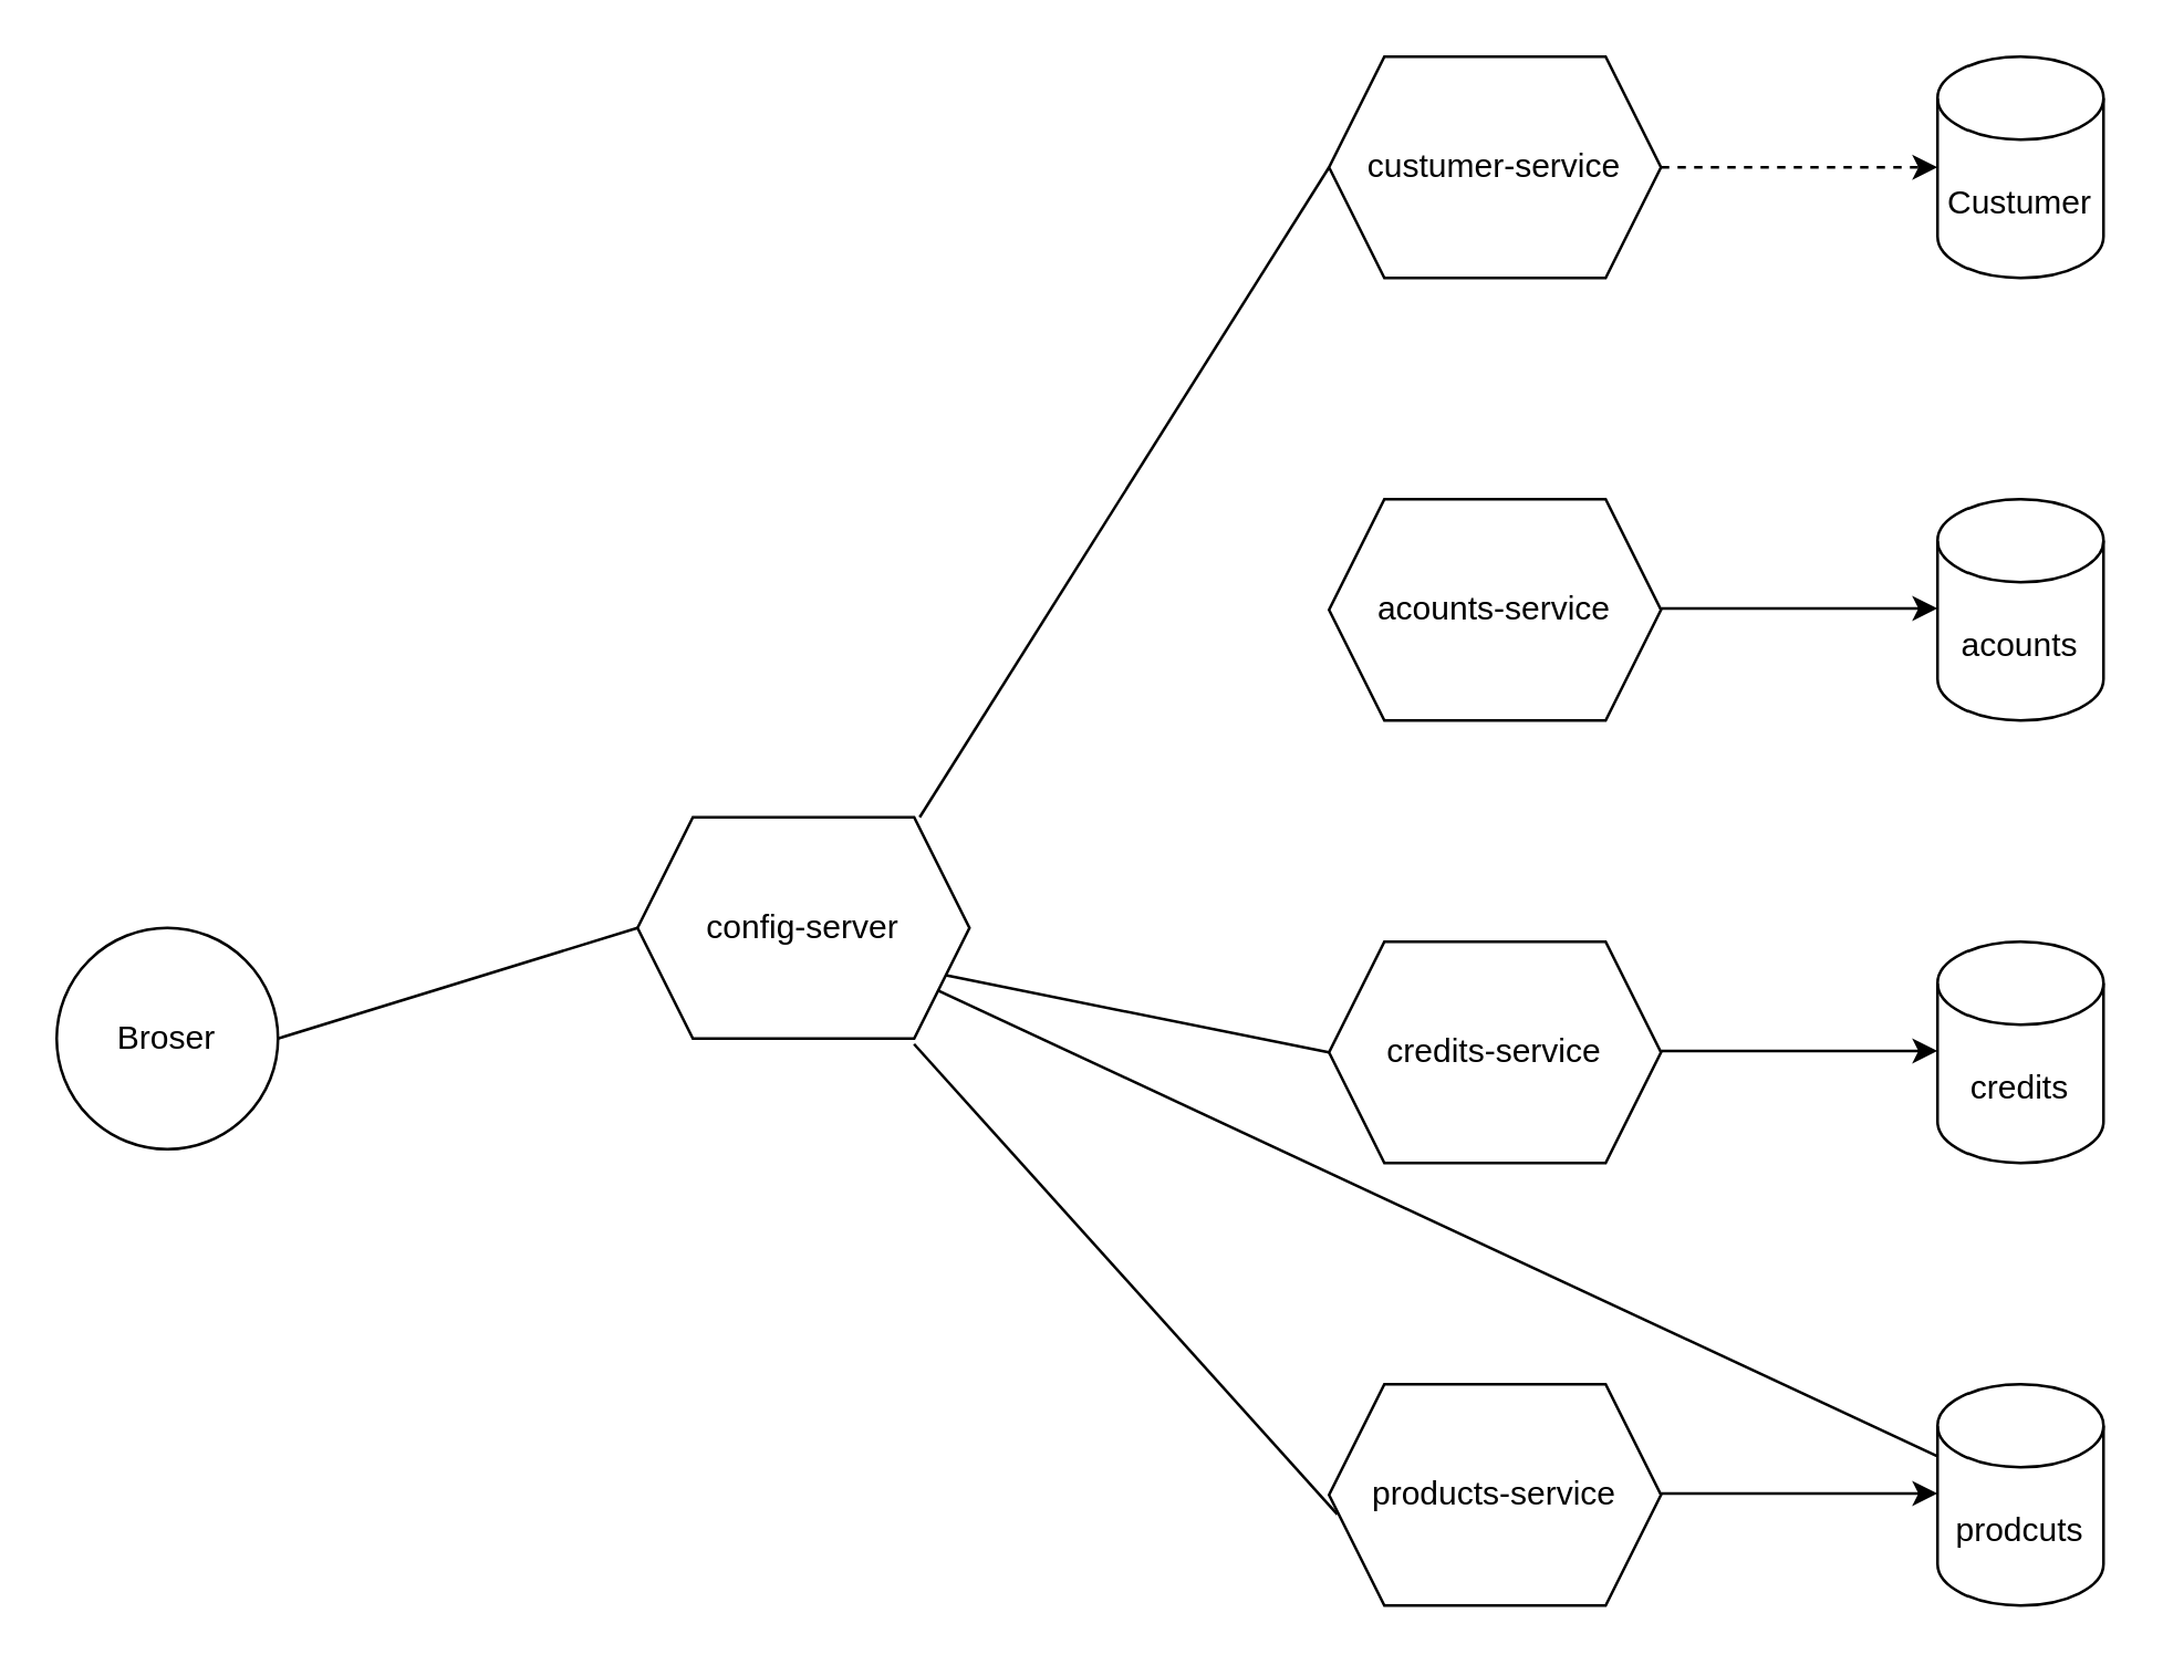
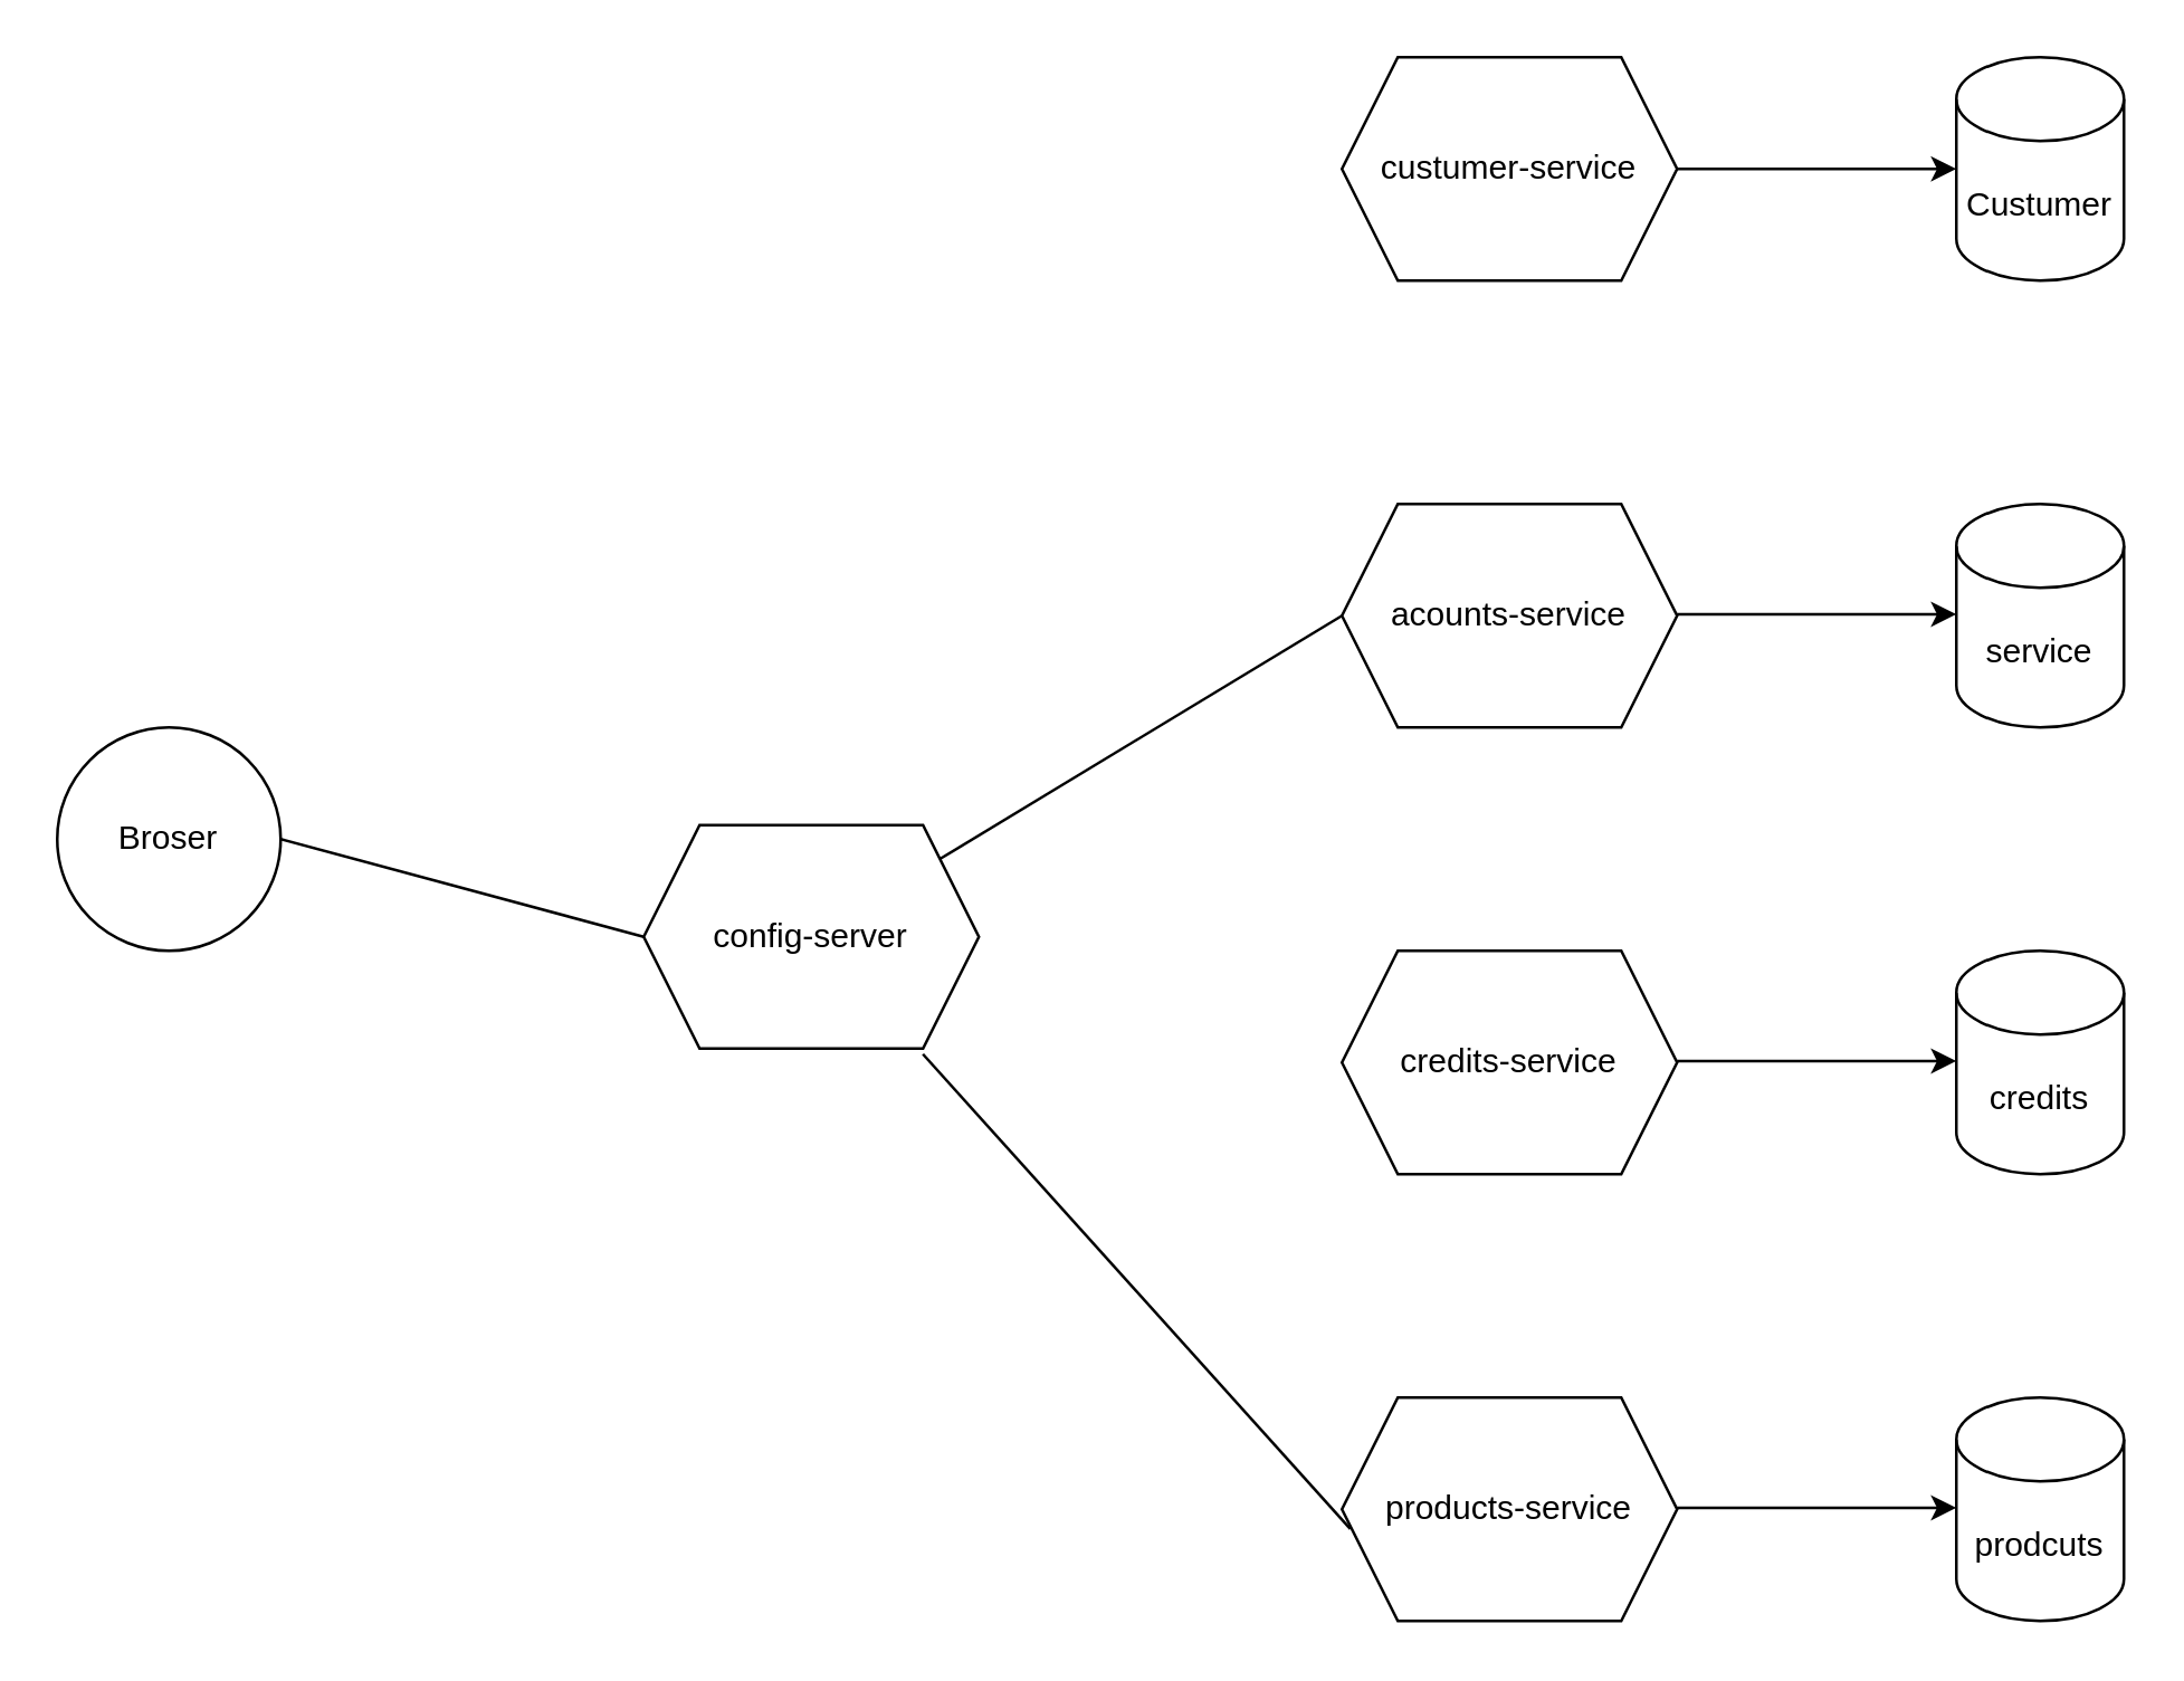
  <mxCell id="0" />
  <mxCell id="1" parent="0" />
  <mxCell id="2" value="Custumer" style="shape=cylinder3;whiteSpace=wrap;html=1;boundedLbl=1;backgroundOutline=1;size=15;" vertex="1" parent="1"><mxGeometry x="700" y="20" width="60" height="80" as="geometry" /></mxCell>
  <mxCell id="3" value="prodcuts" style="shape=cylinder3;whiteSpace=wrap;html=1;boundedLbl=1;backgroundOutline=1;size=15;" vertex="1" parent="1"><mxGeometry x="700" y="500" width="60" height="80" as="geometry" /></mxCell>
- <mxCell id="4" value="acounts" style="shape=cylinder3;whiteSpace=wrap;html=1;boundedLbl=1;backgroundOutline=1;size=15;" vertex="1" parent="1"><mxGeometry x="700" y="180" width="60" height="80" as="geometry" /></mxCell>
+ <mxCell id="4" value="service" style="shape=cylinder3;whiteSpace=wrap;html=1;boundedLbl=1;backgroundOutline=1;size=15;" vertex="1" parent="1"><mxGeometry x="700" y="180" width="60" height="80" as="geometry" /></mxCell>
  <mxCell id="5" value="credits" style="shape=cylinder3;whiteSpace=wrap;html=1;boundedLbl=1;backgroundOutline=1;size=15;" vertex="1" parent="1"><mxGeometry x="700" y="340" width="60" height="80" as="geometry" /></mxCell>
  <mxCell id="6" value="custumer-service" style="shape=hexagon;perimeter=hexagonPerimeter2;whiteSpace=wrap;html=1;fixedSize=1;" vertex="1" parent="1"><mxGeometry x="480" y="20" width="120" height="80" as="geometry" /></mxCell>
  <mxCell id="7" value="acounts-service" style="shape=hexagon;perimeter=hexagonPerimeter2;whiteSpace=wrap;html=1;fixedSize=1;" vertex="1" parent="1"><mxGeometry x="480" y="180" width="120" height="80" as="geometry" /></mxCell>
  <mxCell id="8" value="credits-service" style="shape=hexagon;perimeter=hexagonPerimeter2;whiteSpace=wrap;html=1;fixedSize=1;" vertex="1" parent="1"><mxGeometry x="480" y="340" width="120" height="80" as="geometry" /></mxCell>
  <mxCell id="9" value="products-service" style="shape=hexagon;perimeter=hexagonPerimeter2;whiteSpace=wrap;html=1;fixedSize=1;" vertex="1" parent="1"><mxGeometry x="480" y="500" width="120" height="80" as="geometry" /></mxCell>
  <mxCell id="10" value="config-server" style="shape=hexagon;perimeter=hexagonPerimeter2;whiteSpace=wrap;html=1;fixedSize=1;" vertex="1" parent="1"><mxGeometry x="230" y="295" width="120" height="80" as="geometry" /></mxCell>
- <mxCell id="11" value="Broser" style="ellipse;whiteSpace=wrap;html=1;aspect=fixed;" vertex="1" parent="1"><mxGeometry x="20" y="335" width="80" height="80" as="geometry" /></mxCell>
+ <mxCell id="11" value="Broser" style="ellipse;whiteSpace=wrap;html=1;aspect=fixed;" vertex="1" parent="1"><mxGeometry x="20" y="260" width="80" height="80" as="geometry" /></mxCell>
  <mxCell id="12" value="" style="endArrow=none;html=1;rounded=0;exitX=1;exitY=0.5;exitDx=0;exitDy=0;entryX=0;entryY=0.5;entryDx=0;entryDy=0;" edge="1" parent="1" source="11" target="10"><mxGeometry width="50" height="50" relative="1" as="geometry"><mxPoint x="370" y="370" as="sourcePoint" /><mxPoint x="420" y="320" as="targetPoint" /></mxGeometry></mxCell>
- <mxCell id="13" value="" style="endArrow=none;html=1;rounded=0;exitX=0.85;exitY=0;exitDx=0;exitDy=0;exitPerimeter=0;entryX=0;entryY=0.5;entryDx=0;entryDy=0;" edge="1" parent="1" source="10" target="6"><mxGeometry width="50" height="50" relative="1" as="geometry"><mxPoint x="370" y="370" as="sourcePoint" /><mxPoint x="420" y="320" as="targetPoint" /></mxGeometry></mxCell>
  <mxCell id="14" value="" style="endArrow=none;html=1;rounded=0;exitX=0.025;exitY=0.588;exitDx=0;exitDy=0;exitPerimeter=0;entryX=0.833;entryY=1.025;entryDx=0;entryDy=0;entryPerimeter=0;" edge="1" parent="1" source="9" target="10"><mxGeometry width="50" height="50" relative="1" as="geometry"><mxPoint x="300" y="530" as="sourcePoint" /><mxPoint x="448" y="330" as="targetPoint" /></mxGeometry></mxCell>
- <mxCell id="15" value="" style="endArrow=none;html=1;rounded=0;" edge="1" parent="1" source="10" target="3"><mxGeometry width="50" height="50" relative="1" as="geometry"><mxPoint x="370" y="370" as="sourcePoint" /><mxPoint x="420" y="320" as="targetPoint" /></mxGeometry></mxCell>
- <mxCell id="16" value="" style="endArrow=none;html=1;rounded=0;entryX=0;entryY=0.5;entryDx=0;entryDy=0;exitX=1;exitY=0.75;exitDx=0;exitDy=0;" edge="1" parent="1" source="10" target="8"><mxGeometry width="50" height="50" relative="1" as="geometry"><mxPoint x="359.995" y="329.56" as="sourcePoint" /><mxPoint x="500.43" y="270.43" as="targetPoint" /></mxGeometry></mxCell>
- <mxCell id="17" value="" style="endArrow=classic;html=1;rounded=0;exitX=1;exitY=0.5;exitDx=0;exitDy=0;entryX=0;entryY=0.5;entryDx=0;entryDy=0;entryPerimeter=0;dashed=1;" edge="1" parent="1" source="6" target="2"><mxGeometry width="50" height="50" relative="1" as="geometry"><mxPoint x="640" y="70" as="sourcePoint" /><mxPoint x="690" y="20" as="targetPoint" /></mxGeometry></mxCell>
+ <mxCell id="15" value="" style="endArrow=none;html=1;rounded=0;entryX=0;entryY=0.5;entryDx=0;entryDy=0;" edge="1" parent="1" source="10" target="7"><mxGeometry width="50" height="50" relative="1" as="geometry"><mxPoint x="370" y="370" as="sourcePoint" /><mxPoint x="420" y="320" as="targetPoint" /></mxGeometry></mxCell>
+ <mxCell id="17" value="" style="endArrow=classic;html=1;rounded=0;exitX=1;exitY=0.5;exitDx=0;exitDy=0;entryX=0;entryY=0.5;entryDx=0;entryDy=0;entryPerimeter=0;" edge="1" parent="1" source="6" target="2"><mxGeometry width="50" height="50" relative="1" as="geometry"><mxPoint x="640" y="70" as="sourcePoint" /><mxPoint x="690" y="20" as="targetPoint" /></mxGeometry></mxCell>
  <mxCell id="18" value="" style="endArrow=classic;html=1;rounded=0;exitX=1;exitY=0.5;exitDx=0;exitDy=0;entryX=0;entryY=0.5;entryDx=0;entryDy=0;entryPerimeter=0;" edge="1" parent="1"><mxGeometry width="50" height="50" relative="1" as="geometry"><mxPoint x="600" y="219.5" as="sourcePoint" /><mxPoint x="700" y="219.5" as="targetPoint" /></mxGeometry></mxCell>
  <mxCell id="19" value="" style="endArrow=classic;html=1;rounded=0;exitX=1;exitY=0.5;exitDx=0;exitDy=0;entryX=0;entryY=0.5;entryDx=0;entryDy=0;entryPerimeter=0;" edge="1" parent="1"><mxGeometry width="50" height="50" relative="1" as="geometry"><mxPoint x="600" y="379.5" as="sourcePoint" /><mxPoint x="700" y="379.5" as="targetPoint" /></mxGeometry></mxCell>
  <mxCell id="20" value="" style="endArrow=classic;html=1;rounded=0;exitX=1;exitY=0.5;exitDx=0;exitDy=0;entryX=0;entryY=0.5;entryDx=0;entryDy=0;entryPerimeter=0;" edge="1" parent="1"><mxGeometry width="50" height="50" relative="1" as="geometry"><mxPoint x="600" y="539.5" as="sourcePoint" /><mxPoint x="700" y="539.5" as="targetPoint" /></mxGeometry></mxCell>
